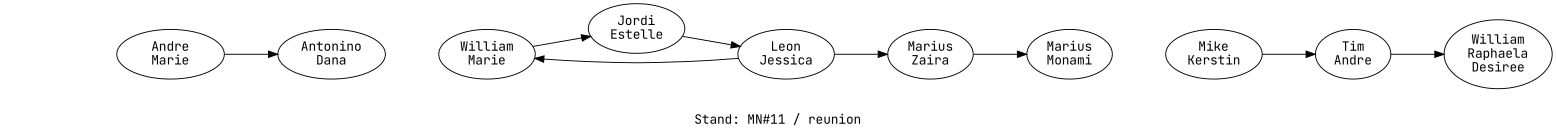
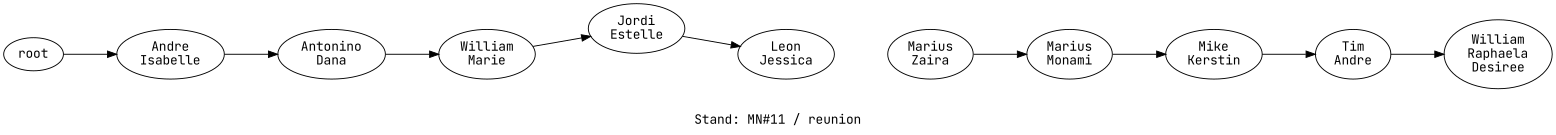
  digraph {
    fontname="JetBrains Mono"
    label="Stand: MN#11 / reunion"
    labelloc=b
    rankdir=LR
    ranksep=0.8
    node [fontname="JetBrains Mono"]
    edge [fontname="JetBrains Mono"]
-   n1 [label="Andre\nMarie"]
+   n1 [label="Andre\nIsabelle"]
    n2 [label="Antonino\nDana"]
    n3 [label="William\nMarie"]
+   root
    n5 [label="Jordi\nEstelle"]
    n6 [label="Leon\nJessica"]
    n7 [label="Marius\nZaira"]
    n8 [label="Marius\nMonami"]
    n9 [label="Mike\nKerstin"]
    n10 [label="Tim\nAndre"]
    n11 [label="William\nRaphaela\nDesiree"]
    n1 -> n2
-   n6 -> n3
+   n2 -> n3
    n3 -> n5
+   root -> n1
    n5 -> n6
-   n6 -> n7
    n7 -> n8
+   n8 -> n9
    n9 -> n10
    n10 -> n11
  }
